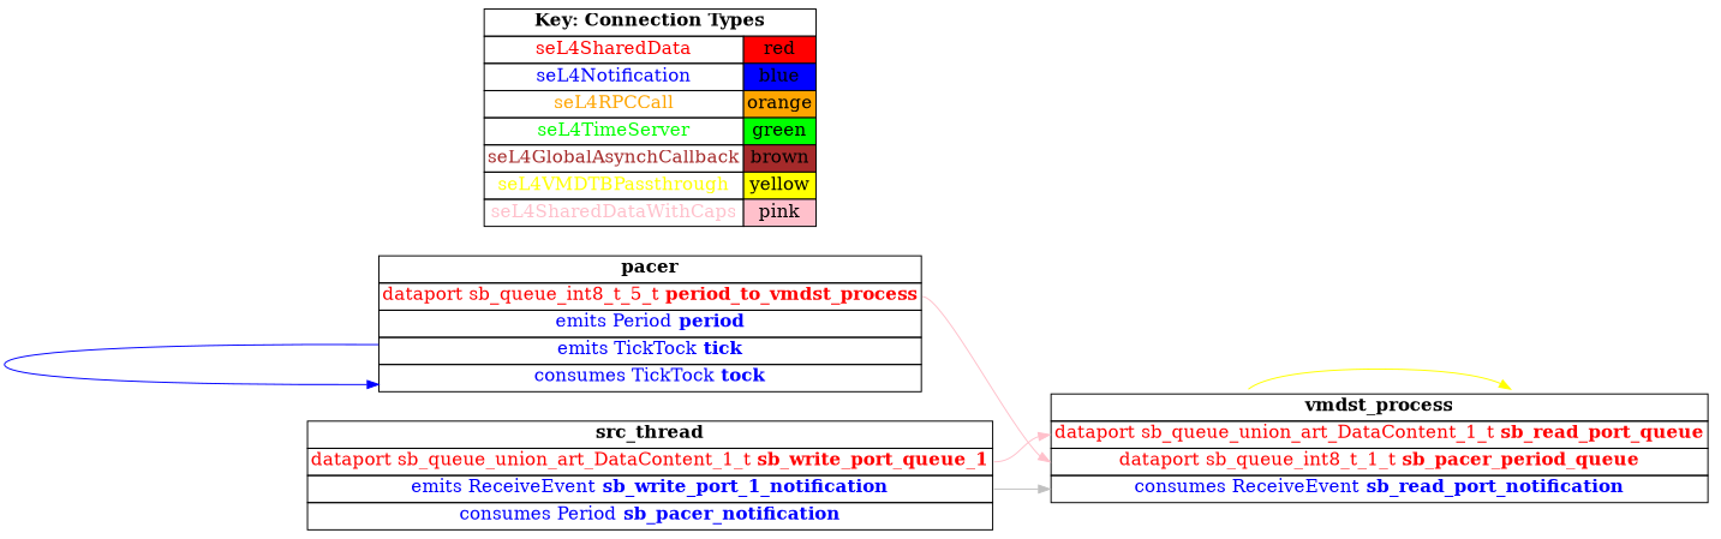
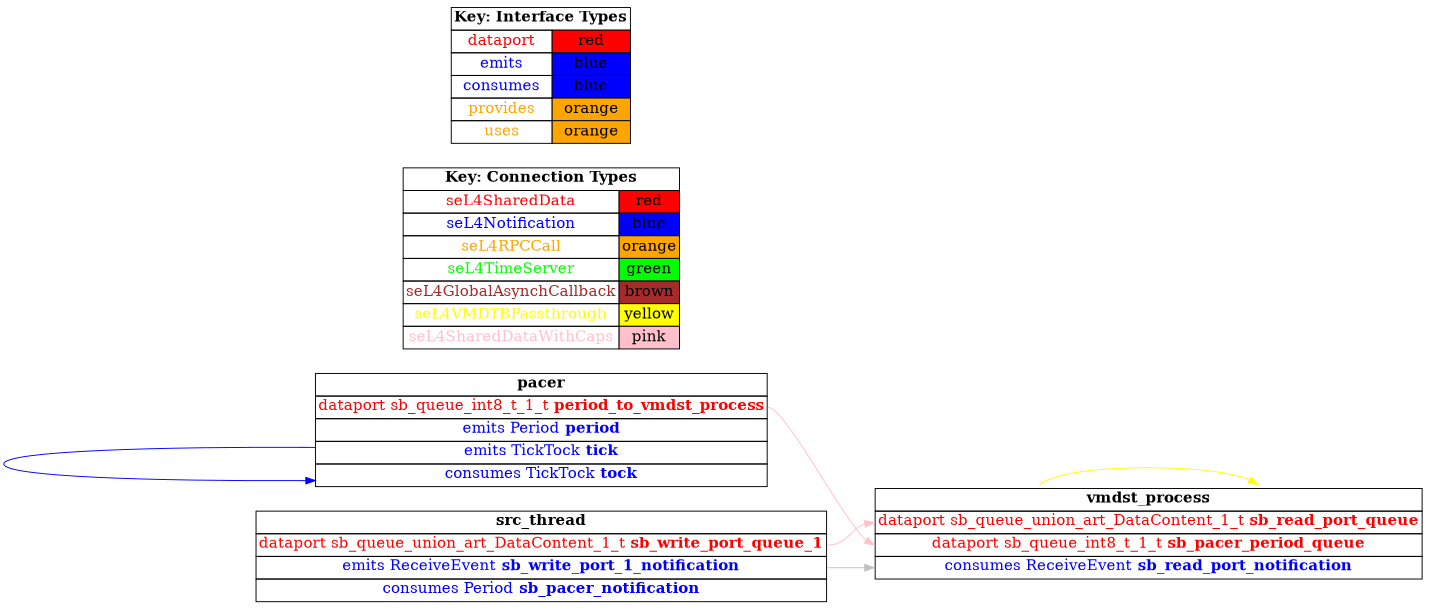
  digraph {
    rankdir=LR
    node [fontsize=16 shape=plaintext]
    edge [color=pink]
    n1 [label=<     <TABLE BORDER="0" CELLBORDER="1" CELLSPACING="0">       <TR><TD><B>src_thread</B></TD></TR>       <TR><TD PORT="sb_write_port_queue_1"><FONT COLOR="red">dataport sb_queue_union_art_DataContent_1_t <B>sb_write_port_queue_1</B></FONT></TD></TR>       <TR><TD PORT="sb_write_port_1_notification"><FONT COLOR="blue">emits ReceiveEvent <B>sb_write_port_1_notification</B></FONT></TD></TR>       <TR><TD PORT="sb_pacer_notification"><FONT COLOR="blue">consumes Period <B>sb_pacer_notification</B></FONT></TD></TR>"     </TABLE>   >]
    n2 [label=<     <TABLE BORDER="0" CELLBORDER="1" CELLSPACING="0">       <TR><TD><B>vmdst_process</B></TD></TR>       <TR><TD PORT="sb_read_port_queue"><FONT COLOR="red">dataport sb_queue_union_art_DataContent_1_t <B>sb_read_port_queue</B></FONT></TD></TR>       <TR><TD PORT="sb_pacer_period_queue"><FONT COLOR="red">dataport sb_queue_int8_t_1_t <B>sb_pacer_period_queue</B></FONT></TD></TR>       <TR><TD PORT="sb_read_port_notification"><FONT COLOR="blue">consumes ReceiveEvent <B>sb_read_port_notification</B></FONT></TD></TR>"     </TABLE>   >]
-   n3 [label=<     <TABLE BORDER="0" CELLBORDER="1" CELLSPACING="0">       <TR><TD><B>pacer</B></TD></TR>       <TR><TD PORT="period_to_vmdst_process"><FONT COLOR="red">dataport sb_queue_int8_t_5_t <B>period_to_vmdst_process</B></FONT></TD></TR>       <TR><TD PORT="period"><FONT COLOR="blue">emits Period <B>period</B></FONT></TD></TR>       <TR><TD PORT="tick"><FONT COLOR="blue">emits TickTock <B>tick</B></FONT></TD></TR>       <TR><TD PORT="tock"><FONT COLOR="blue">consumes TickTock <B>tock</B></FONT></TD></TR>"     </TABLE>   >]
+   n3 [label=<     <TABLE BORDER="0" CELLBORDER="1" CELLSPACING="0">       <TR><TD><B>pacer</B></TD></TR>       <TR><TD PORT="period_to_vmdst_process"><FONT COLOR="red">dataport sb_queue_int8_t_1_t <B>period_to_vmdst_process</B></FONT></TD></TR>       <TR><TD PORT="period"><FONT COLOR="blue">emits Period <B>period</B></FONT></TD></TR>       <TR><TD PORT="tick"><FONT COLOR="blue">emits TickTock <B>tick</B></FONT></TD></TR>       <TR><TD PORT="tock"><FONT COLOR="blue">consumes TickTock <B>tock</B></FONT></TD></TR>"     </TABLE>   >]
    n4 [label=<    <TABLE BORDER="0" CELLBORDER="1" CELLSPACING="0">      <TR><TD COLSPAN="2"><B>Key: Connection Types</B></TD></TR>      <TR><TD><FONT COLOR="red">seL4SharedData</FONT></TD><TD BGCOLOR="red">red</TD></TR>      <TR><TD><FONT COLOR="blue">seL4Notification</FONT></TD><TD BGCOLOR="blue">blue</TD></TR>      <TR><TD><FONT COLOR="orange">seL4RPCCall</FONT></TD><TD BGCOLOR="orange">orange</TD></TR>      <TR><TD><FONT COLOR="green">seL4TimeServer</FONT></TD><TD BGCOLOR="green">green</TD></TR>      <TR><TD><FONT COLOR="brown">seL4GlobalAsynchCallback</FONT></TD><TD BGCOLOR="brown">brown</TD></TR>      <TR><TD><FONT COLOR="yellow">seL4VMDTBPassthrough</FONT></TD><TD BGCOLOR="yellow">yellow</TD></TR>      <TR><TD><FONT COLOR="pink">seL4SharedDataWithCaps</FONT></TD><TD BGCOLOR="pink">pink</TD></TR>    </TABLE>   >]
+   n5 [label=<    <TABLE BORDER="0" CELLBORDER="1" CELLSPACING="0">      <TR><TD COLSPAN="2"><B>Key: Interface Types</B></TD></TR>      <TR><TD><FONT COLOR="red">dataport</FONT></TD><TD BGCOLOR="red">red</TD></TR>      <TR><TD><FONT COLOR="blue">emits</FONT></TD><TD BGCOLOR="blue">blue</TD></TR>      <TR><TD><FONT COLOR="blue">consumes</FONT></TD><TD BGCOLOR="blue">blue</TD></TR>      <TR><TD><FONT COLOR="orange">provides</FONT></TD><TD BGCOLOR="orange">orange</TD></TR>      <TR><TD><FONT COLOR="orange">uses</FONT></TD><TD BGCOLOR="orange">orange</TD></TR>    </TABLE>   >]
    n1 -> n2 [color=grey headport=sb_read_port_notification tailport=sb_write_port_1_notification]
    n1 -> n2 [headport=sb_read_port_queue tailport=sb_write_port_queue_1]
    n2 -> n2 [color=yellow headport=dtb tailport=dtb_self]
    n3 -> n2 [headport=sb_pacer_period_queue tailport=period_to_vmdst_process]
    n3 -> n3 [color=blue headport=tock tailport=tick]
  }
